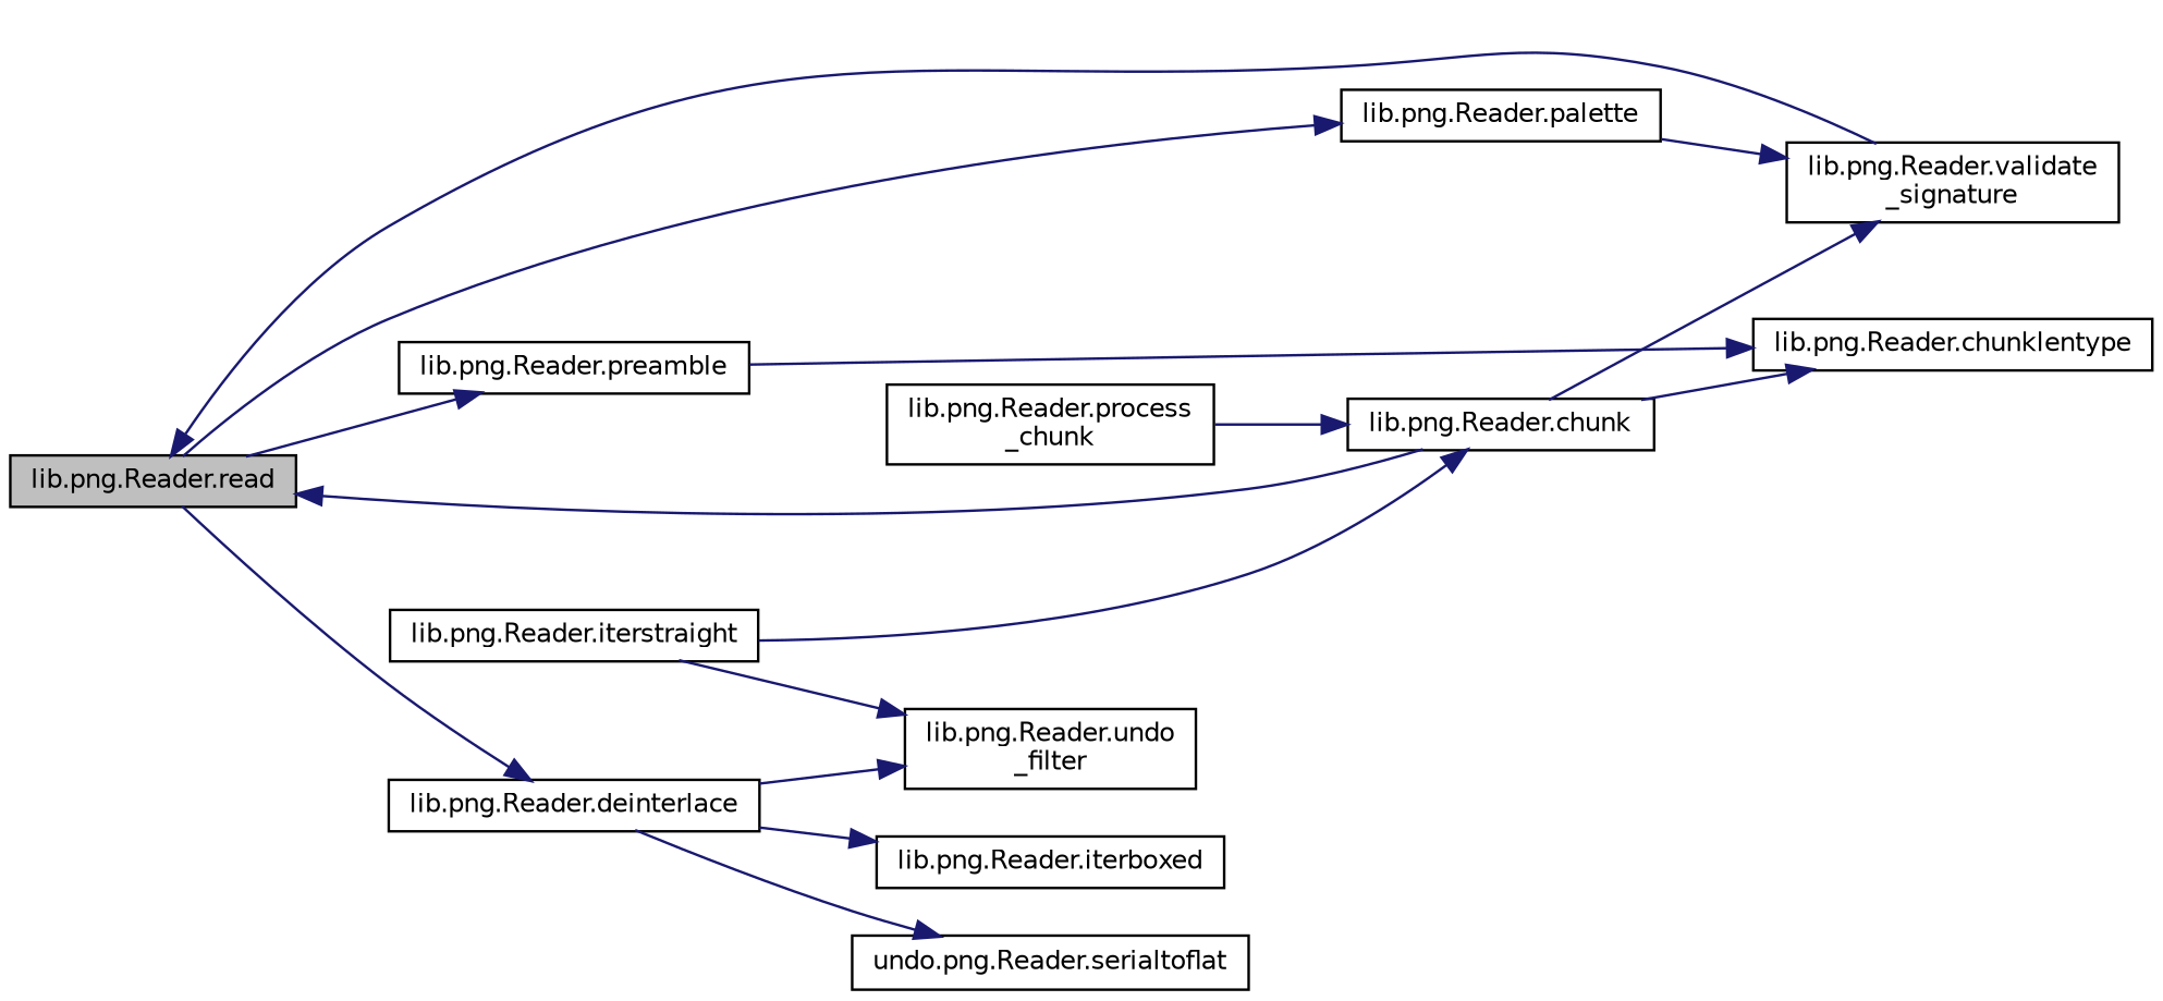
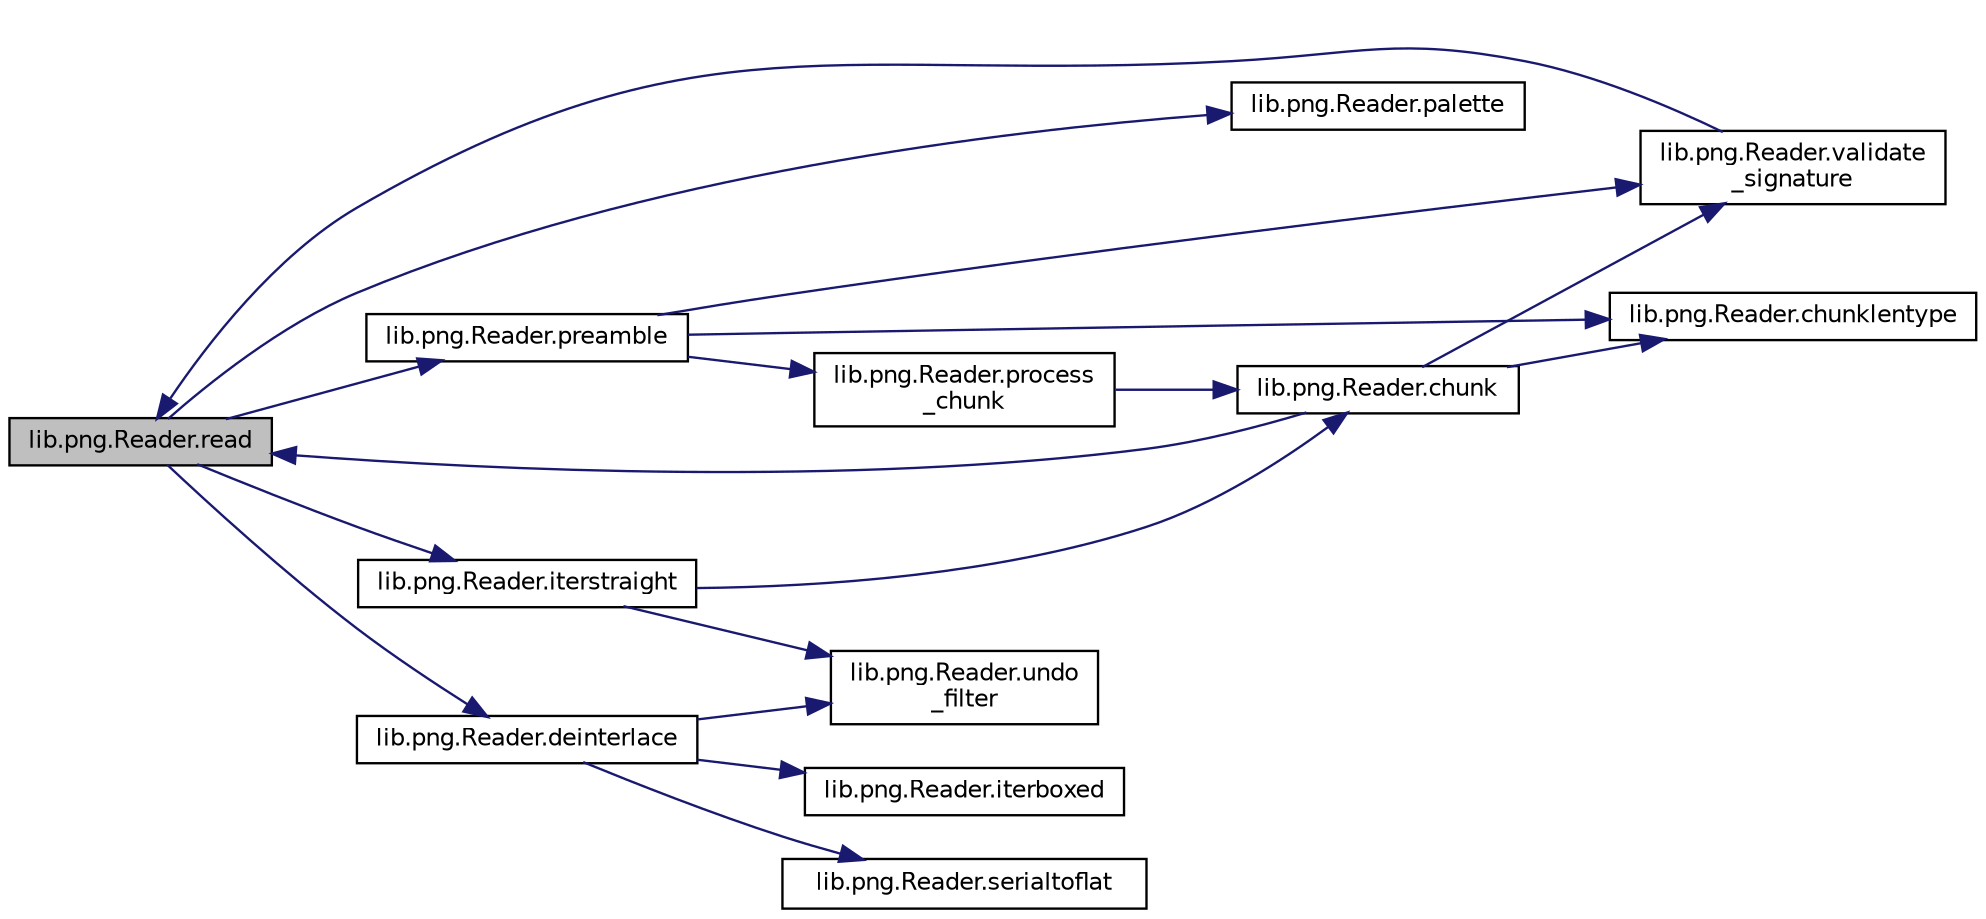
  digraph {
    rankdir=LR
    node [color=black fillcolor=white fontname=Helvetica fontsize=10 shape=record style=filled]
    edge [color=midnightblue fontname=Helvetica fontsize=10 labelfontname=Helvetica labelfontsize=10 style=solid]
    n1 [fillcolor=grey75 fontcolor=black height=0.2 label="lib.png.Reader.read" width=0.4]
    n2 [height=0.2 label="lib.png.Reader.preamble" width=0.4]
    n3 [height=0.2 label="lib.png.Reader.deinterlace" width=0.4]
    n4 [height=0.2 label="lib.png.Reader.iterstraight" width=0.4]
    n5 [height=0.2 label="lib.png.Reader.palette" width=0.4]
    n6 [height=0.2 label="lib.png.Reader.chunk" width=0.4]
    n7 [height=0.2 label="lib.png.Reader.validate\l_signature" width=0.4]
    n8 [height=0.2 label="lib.png.Reader.chunklentype" width=0.4]
    n9 [height=0.2 label="lib.png.Reader.process\l_chunk" width=0.4]
    n10 [height=0.2 label="lib.png.Reader.iterboxed" width=0.4]
    n11 [height=0.2 label="lib.png.Reader.undo\l_filter" width=0.4]
-   n12 [height=0.2 label="undo.png.Reader.serialtoflat" width=0.4]
+   n12 [height=0.2 label="lib.png.Reader.serialtoflat" width=0.4]
    n1 -> n2
    n1 -> n3
+   n1 -> n4
    n1 -> n5
-   n5 -> n7
+   n2 -> n7
    n2 -> n8
+   n2 -> n9
    n3 -> n10
    n3 -> n11
    n3 -> n12
    n4 -> n6
    n4 -> n11
    n6 -> n1
    n6 -> n7
    n6 -> n8
    n7 -> n1
    n9 -> n6
  }
